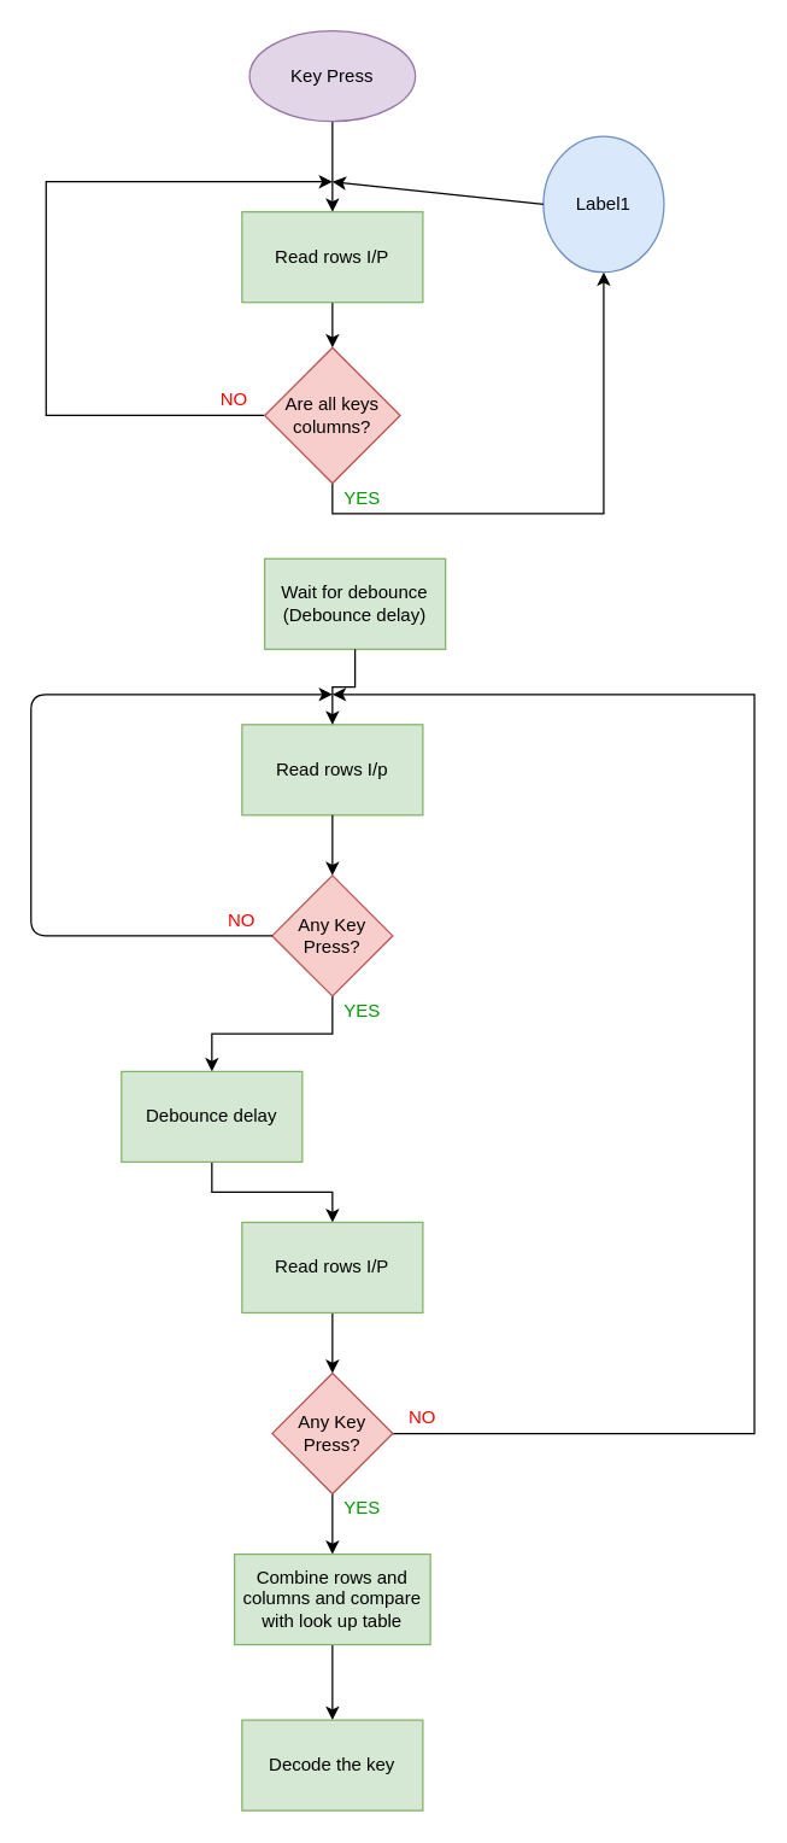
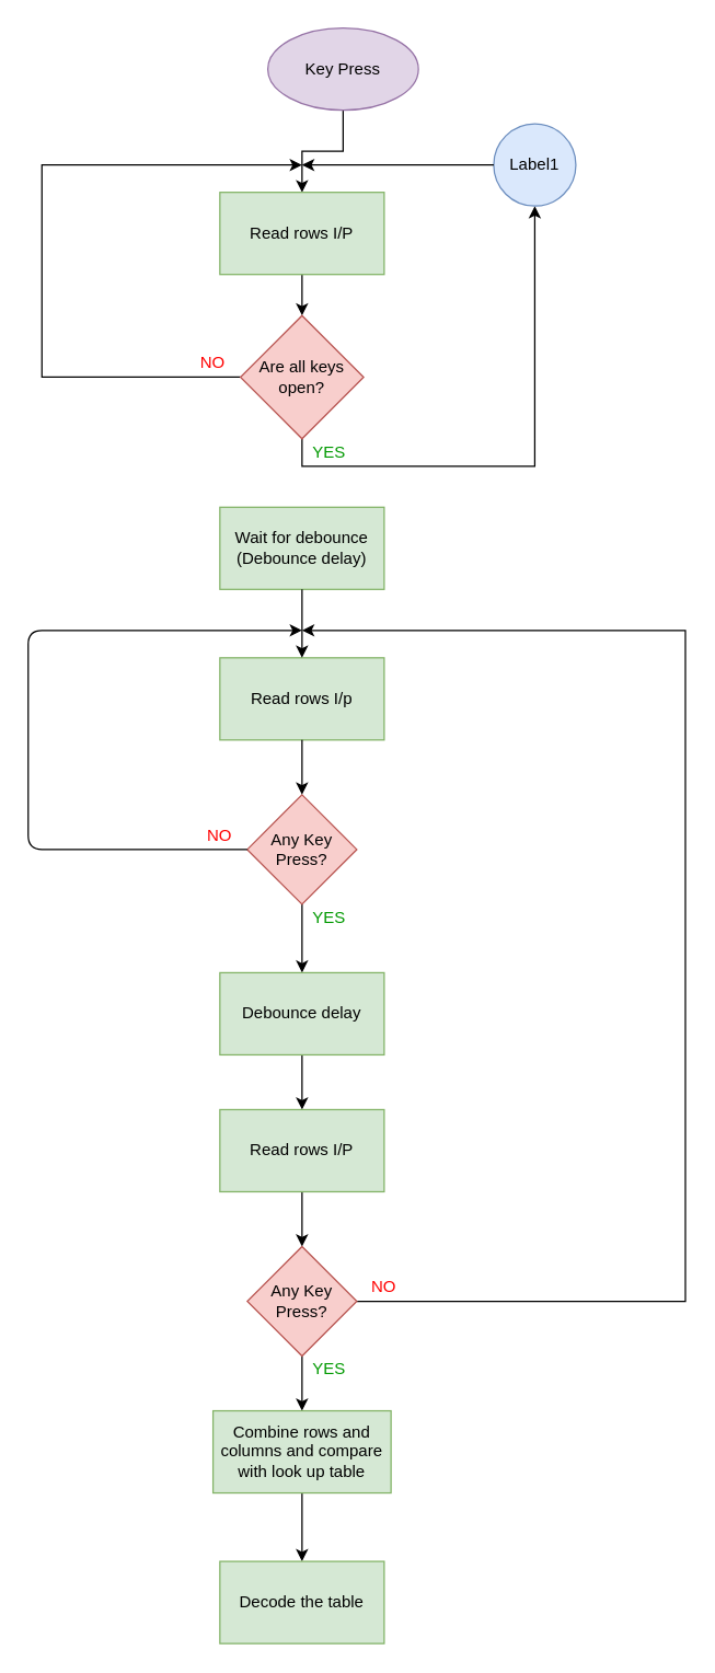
  <mxCell id="0" />
  <mxCell id="1" parent="0" />
  <mxCell id="2" style="edgeStyle=orthogonalEdgeStyle;rounded=0;orthogonalLoop=1;jettySize=auto;html=1;" edge="1" parent="1" source="3" target="5"><mxGeometry relative="1" as="geometry" /></mxCell>
- <mxCell id="3" value="Key Press" style="ellipse;whiteSpace=wrap;html=1;fillColor=#e1d5e7;strokeColor=#9673a6;" parent="1" vertex="1"><mxGeometry x="165" y="20" width="110" height="60" as="geometry" /></mxCell>
+ <mxCell id="3" value="Key Press" style="ellipse;whiteSpace=wrap;html=1;fillColor=#e1d5e7;strokeColor=#9673a6;" parent="1" vertex="1"><mxGeometry x="195" y="20" width="110" height="60" as="geometry" /></mxCell>
  <mxCell id="4" style="edgeStyle=orthogonalEdgeStyle;rounded=0;orthogonalLoop=1;jettySize=auto;html=1;exitX=0.5;exitY=1;exitDx=0;exitDy=0;entryX=0.5;entryY=0;entryDx=0;entryDy=0;" edge="1" parent="1" source="5" target="9"><mxGeometry relative="1" as="geometry" /></mxCell>
  <mxCell id="5" value="Read rows I/P" style="rounded=0;whiteSpace=wrap;html=1;fillColor=#d5e8d4;strokeColor=#82b366;" vertex="1" parent="1"><mxGeometry x="160" y="140" width="120" height="60" as="geometry" /></mxCell>
  <mxCell id="6" style="edgeStyle=orthogonalEdgeStyle;rounded=0;orthogonalLoop=1;jettySize=auto;html=1;exitX=0;exitY=0.5;exitDx=0;exitDy=0;" edge="1" parent="1" source="9"><mxGeometry relative="1" as="geometry"><mxPoint x="220" y="120" as="targetPoint" /><Array as="points"><mxPoint x="30" y="275" /><mxPoint x="30" y="120" /></Array></mxGeometry></mxCell>
  <mxCell id="7" style="edgeStyle=orthogonalEdgeStyle;rounded=0;orthogonalLoop=1;jettySize=auto;html=1;exitX=0.5;exitY=1;exitDx=0;exitDy=0;" edge="1" parent="1" source="9" target="23"><mxGeometry relative="1" as="geometry" /></mxCell>
- <mxCell id="8" value="Wait for debounce (Debounce delay)" style="rounded=0;whiteSpace=wrap;html=1;fillColor=#d5e8d4;strokeColor=#82b366;" vertex="1" parent="1"><mxGeometry x="175" y="370" width="120" height="60" as="geometry" /></mxCell>
- <mxCell id="9" value="Are all keys columns?" style="rhombus;whiteSpace=wrap;html=1;fillColor=#f8cecc;strokeColor=#b85450;" vertex="1" parent="1"><mxGeometry x="175" y="230" width="90" height="90" as="geometry" /></mxCell>
+ <mxCell id="8" value="Wait for debounce (Debounce delay)" style="rounded=0;whiteSpace=wrap;html=1;fillColor=#d5e8d4;strokeColor=#82b366;" vertex="1" parent="1"><mxGeometry x="160" y="370" width="120" height="60" as="geometry" /></mxCell>
+ <mxCell id="9" value="Are all keys open?" style="rhombus;whiteSpace=wrap;html=1;fillColor=#f8cecc;strokeColor=#b85450;" vertex="1" parent="1"><mxGeometry x="175" y="230" width="90" height="90" as="geometry" /></mxCell>
  <mxCell id="10" value="Read rows I/p" style="rounded=0;whiteSpace=wrap;html=1;fillColor=#d5e8d4;strokeColor=#82b366;" vertex="1" parent="1"><mxGeometry x="160" y="480" width="120" height="60" as="geometry" /></mxCell>
  <mxCell id="11" style="edgeStyle=orthogonalEdgeStyle;rounded=0;orthogonalLoop=1;jettySize=auto;html=1;exitX=0.5;exitY=1;exitDx=0;exitDy=0;entryX=0.5;entryY=0;entryDx=0;entryDy=0;" edge="1" parent="1" source="12" target="14"><mxGeometry relative="1" as="geometry" /></mxCell>
  <mxCell id="12" value="Any Key Press?" style="rhombus;whiteSpace=wrap;html=1;fillColor=#f8cecc;strokeColor=#b85450;" vertex="1" parent="1"><mxGeometry x="180" y="580" width="80" height="80" as="geometry" /></mxCell>
  <mxCell id="13" style="edgeStyle=orthogonalEdgeStyle;rounded=0;orthogonalLoop=1;jettySize=auto;html=1;exitX=0.5;exitY=1;exitDx=0;exitDy=0;entryX=0.5;entryY=0;entryDx=0;entryDy=0;" edge="1" parent="1" source="14" target="16"><mxGeometry relative="1" as="geometry" /></mxCell>
- <mxCell id="14" value="Debounce delay" style="rounded=0;whiteSpace=wrap;html=1;fillColor=#d5e8d4;strokeColor=#82b366;" vertex="1" parent="1"><mxGeometry x="80" y="710" width="120" height="60" as="geometry" /></mxCell>
+ <mxCell id="14" value="Debounce delay" style="rounded=0;whiteSpace=wrap;html=1;fillColor=#d5e8d4;strokeColor=#82b366;" vertex="1" parent="1"><mxGeometry x="160" y="710" width="120" height="60" as="geometry" /></mxCell>
  <mxCell id="15" style="edgeStyle=orthogonalEdgeStyle;rounded=0;orthogonalLoop=1;jettySize=auto;html=1;exitX=0.5;exitY=1;exitDx=0;exitDy=0;entryX=0.5;entryY=0;entryDx=0;entryDy=0;" edge="1" parent="1" source="16" target="19"><mxGeometry relative="1" as="geometry" /></mxCell>
  <mxCell id="16" value="Read rows I/P" style="rounded=0;whiteSpace=wrap;html=1;fillColor=#d5e8d4;strokeColor=#82b366;" vertex="1" parent="1"><mxGeometry x="160" y="810" width="120" height="60" as="geometry" /></mxCell>
  <mxCell id="17" style="edgeStyle=orthogonalEdgeStyle;rounded=0;orthogonalLoop=1;jettySize=auto;html=1;exitX=1;exitY=0.5;exitDx=0;exitDy=0;" edge="1" parent="1" source="19"><mxGeometry relative="1" as="geometry"><mxPoint x="220" y="460" as="targetPoint" /><Array as="points"><mxPoint x="500" y="950" /><mxPoint x="500" y="460" /></Array></mxGeometry></mxCell>
  <mxCell id="18" value="" style="edgeStyle=orthogonalEdgeStyle;rounded=0;orthogonalLoop=1;jettySize=auto;html=1;" edge="1" parent="1" source="19" target="21"><mxGeometry relative="1" as="geometry" /></mxCell>
  <mxCell id="19" value="Any Key Press?" style="rhombus;whiteSpace=wrap;html=1;fillColor=#f8cecc;strokeColor=#b85450;" vertex="1" parent="1"><mxGeometry x="180" y="910" width="80" height="80" as="geometry" /></mxCell>
  <mxCell id="20" value="" style="edgeStyle=orthogonalEdgeStyle;rounded=0;orthogonalLoop=1;jettySize=auto;html=1;" edge="1" parent="1" source="21" target="22"><mxGeometry relative="1" as="geometry" /></mxCell>
  <mxCell id="21" value="Combine rows and columns and compare with look up table" style="rounded=0;whiteSpace=wrap;html=1;fillColor=#d5e8d4;strokeColor=#82b366;" vertex="1" parent="1"><mxGeometry x="155" y="1030" width="130" height="60" as="geometry" /></mxCell>
- <mxCell id="22" value="Decode the key" style="rounded=0;whiteSpace=wrap;html=1;fillColor=#d5e8d4;strokeColor=#82b366;" vertex="1" parent="1"><mxGeometry x="160" y="1140" width="120" height="60" as="geometry" /></mxCell>
- <mxCell id="23" value="Label1&lt;br&gt;" style="ellipse;whiteSpace=wrap;html=1;aspect=fixed;fillColor=#dae8fc;strokeColor=#6c8ebf;" vertex="1" parent="1"><mxGeometry x="360" y="90" width="80" height="90" as="geometry" /></mxCell>
+ <mxCell id="22" value="Decode the table" style="rounded=0;whiteSpace=wrap;html=1;fillColor=#d5e8d4;strokeColor=#82b366;" vertex="1" parent="1"><mxGeometry x="160" y="1140" width="120" height="60" as="geometry" /></mxCell>
+ <mxCell id="23" value="Label1&lt;br&gt;" style="ellipse;whiteSpace=wrap;html=1;aspect=fixed;fillColor=#dae8fc;strokeColor=#6c8ebf;" vertex="1" parent="1"><mxGeometry x="360" y="90" width="60" height="60" as="geometry" /></mxCell>
  <mxCell id="24" style="edgeStyle=orthogonalEdgeStyle;rounded=0;orthogonalLoop=1;jettySize=auto;html=1;entryX=0.5;entryY=0;entryDx=0;entryDy=0;" edge="1" parent="1" source="8" target="10"><mxGeometry relative="1" as="geometry" /></mxCell>
  <mxCell id="25" style="edgeStyle=orthogonalEdgeStyle;rounded=0;orthogonalLoop=1;jettySize=auto;html=1;entryX=0.5;entryY=0;entryDx=0;entryDy=0;" edge="1" parent="1" source="10" target="12"><mxGeometry relative="1" as="geometry" /></mxCell>
  <mxCell id="26" value="" style="endArrow=classic;html=1;exitX=0;exitY=0.5;exitDx=0;exitDy=0;" edge="1" parent="1" source="12"><mxGeometry width="50" height="50" relative="1" as="geometry"><mxPoint x="20" y="620" as="sourcePoint" /><mxPoint x="220" y="460" as="targetPoint" /><Array as="points"><mxPoint x="20" y="620" /><mxPoint x="20" y="460" /></Array></mxGeometry></mxCell>
  <mxCell id="27" value="" style="endArrow=classic;html=1;exitX=0;exitY=0.5;exitDx=0;exitDy=0;" edge="1" parent="1" source="23"><mxGeometry width="50" height="50" relative="1" as="geometry"><mxPoint x="420" y="300" as="sourcePoint" /><mxPoint x="220" y="120" as="targetPoint" /></mxGeometry></mxCell>
  <mxCell id="28" value="YES&lt;br&gt;" style="text;html=1;strokeColor=none;fillColor=none;align=center;verticalAlign=middle;whiteSpace=wrap;rounded=0;fontColor=#009900;" vertex="1" parent="1"><mxGeometry x="220" y="320" width="40" height="20" as="geometry" /></mxCell>
  <mxCell id="29" value="YES&lt;br&gt;" style="text;html=1;strokeColor=none;fillColor=none;align=center;verticalAlign=middle;whiteSpace=wrap;rounded=0;fontColor=#009900;" vertex="1" parent="1"><mxGeometry x="220" y="660" width="40" height="20" as="geometry" /></mxCell>
  <mxCell id="30" value="YES&lt;br&gt;" style="text;html=1;strokeColor=none;fillColor=none;align=center;verticalAlign=middle;whiteSpace=wrap;rounded=0;fontColor=#009900;" vertex="1" parent="1"><mxGeometry x="220" y="990" width="40" height="20" as="geometry" /></mxCell>
  <mxCell id="31" value="NO" style="text;html=1;strokeColor=none;fillColor=none;align=center;verticalAlign=middle;whiteSpace=wrap;rounded=0;fontColor=#FF0000;" vertex="1" parent="1"><mxGeometry x="135" y="255" width="40" height="20" as="geometry" /></mxCell>
  <mxCell id="32" value="NO" style="text;html=1;strokeColor=none;fillColor=none;align=center;verticalAlign=middle;whiteSpace=wrap;rounded=0;fontColor=#FF0000;" vertex="1" parent="1"><mxGeometry x="140" y="600" width="40" height="20" as="geometry" /></mxCell>
  <mxCell id="33" value="NO" style="text;html=1;strokeColor=none;fillColor=none;align=center;verticalAlign=middle;whiteSpace=wrap;rounded=0;fontColor=#FF0000;" vertex="1" parent="1"><mxGeometry x="260" y="930" width="40" height="20" as="geometry" /></mxCell>
